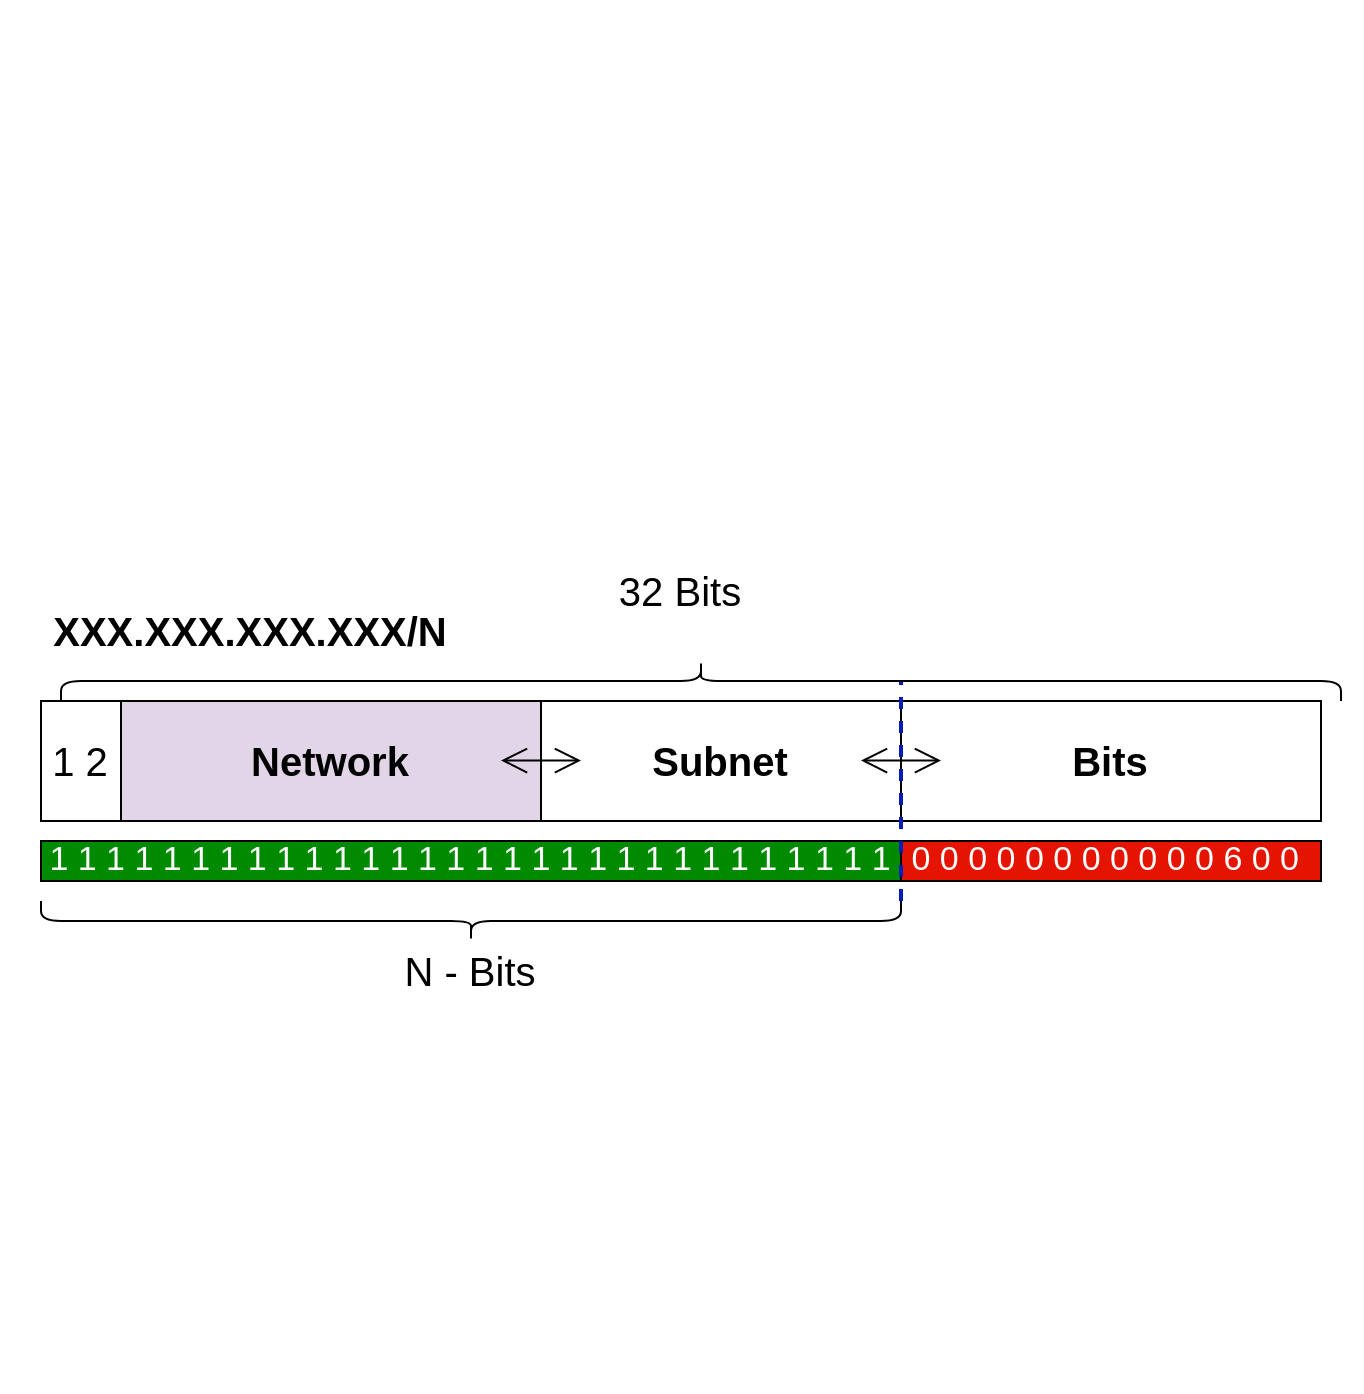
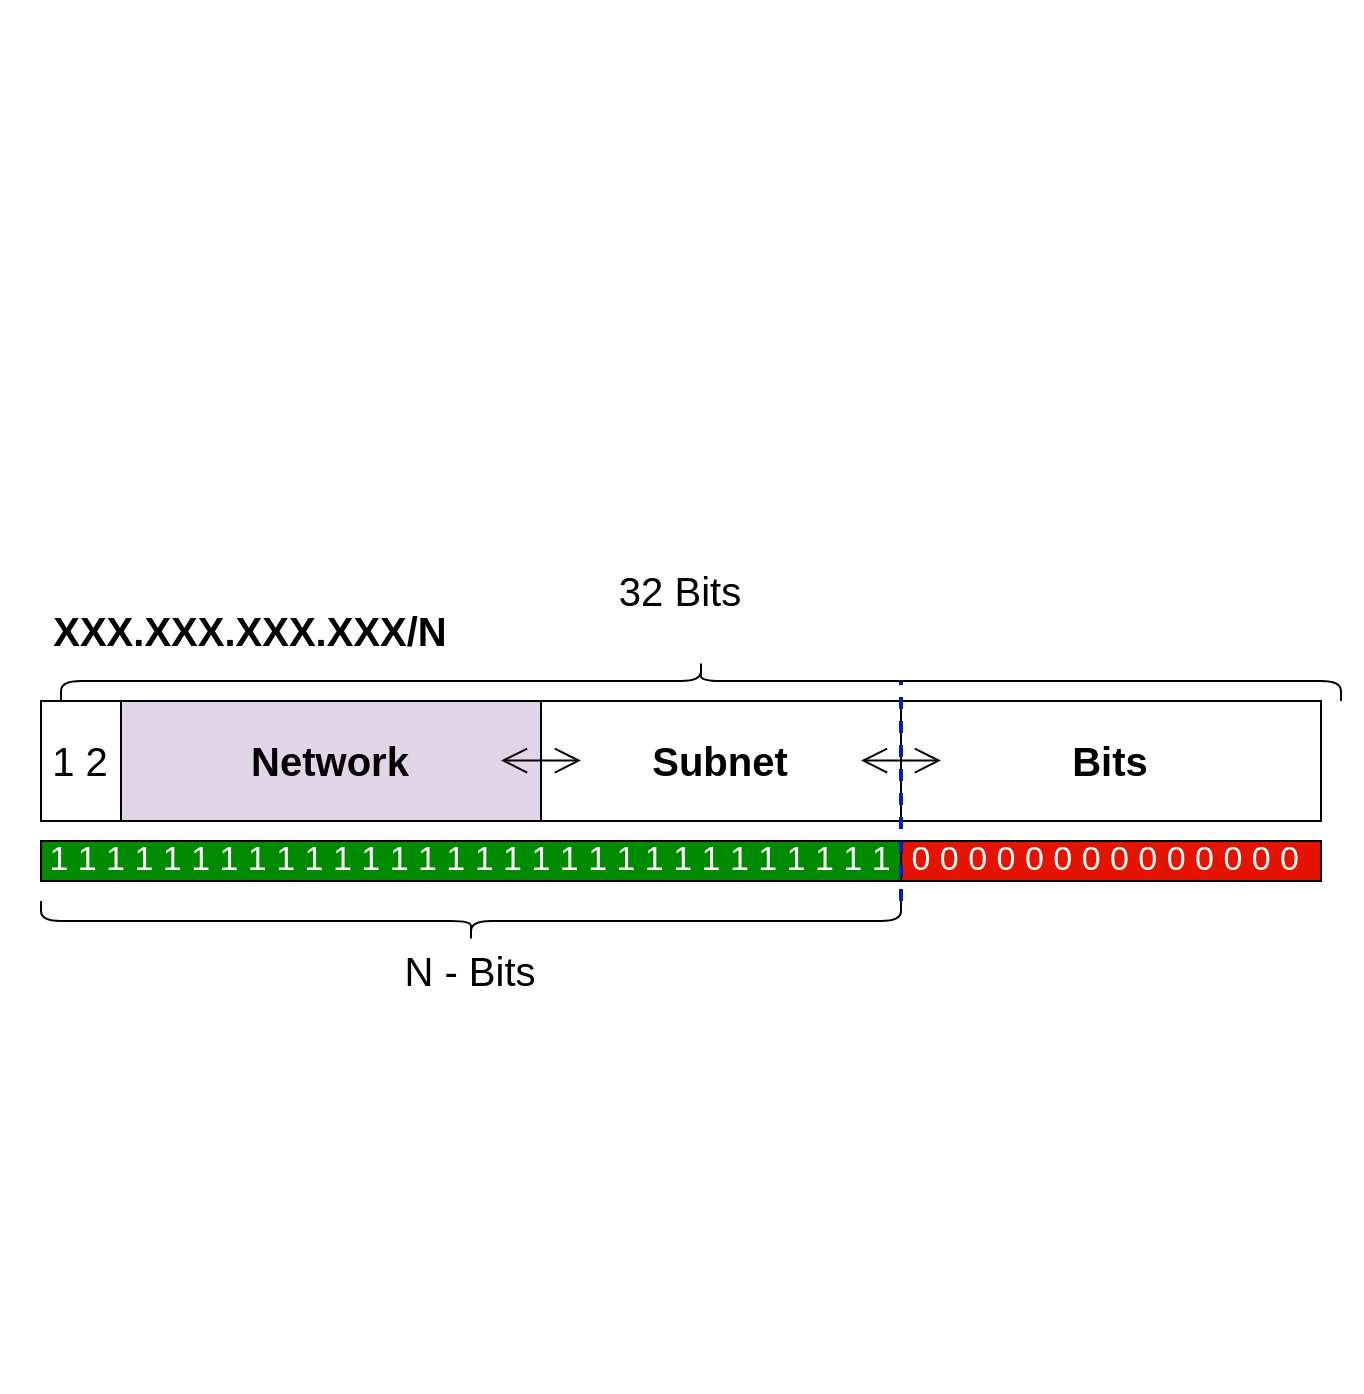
  <mxCell id="0" />
  <mxCell id="1" parent="0" />
  <mxCell id="2" value="" style="shape=curlyBracket;whiteSpace=wrap;html=1;rounded=1;flipH=1;fontSize=40;strokeColor=#000000;rotation=90;" vertex="1" parent="1"><mxGeometry x="225" y="245" width="20" height="430" as="geometry" /></mxCell>
  <mxCell id="3" value="32 Bits" style="text;html=1;strokeColor=none;fillColor=none;align=center;verticalAlign=middle;whiteSpace=wrap;rounded=0;fontSize=20;" vertex="1" parent="1"><mxGeometry x="300" y="280" width="80" height="30" as="geometry" /></mxCell>
  <mxCell id="4" value="1 2" style="rounded=0;whiteSpace=wrap;html=1;fontSize=20;strokeColor=#000000;" vertex="1" parent="1"><mxGeometry x="20" y="350" width="40" height="60" as="geometry" /></mxCell>
  <mxCell id="5" value="&lt;b&gt;Network&lt;/b&gt;" style="rounded=0;whiteSpace=wrap;html=1;fontSize=20;strokeColor=#000000;fillColor=#e1d5e7;" vertex="1" parent="1"><mxGeometry x="60" y="350" width="210" height="60" as="geometry" /></mxCell>
  <mxCell id="6" value="&lt;b&gt;Bits&lt;/b&gt;" style="rounded=0;whiteSpace=wrap;html=1;fontSize=20;strokeColor=#000000;" vertex="1" parent="1"><mxGeometry x="450" y="350" width="210" height="60" as="geometry" /></mxCell>
  <mxCell id="7" value="&lt;b&gt;Subnet&lt;/b&gt;" style="rounded=0;whiteSpace=wrap;html=1;fontSize=20;strokeColor=#000000;" vertex="1" parent="1"><mxGeometry x="270" y="350" width="180" height="60" as="geometry" /></mxCell>
  <mxCell id="8" value="1 1 1 1 1 1 1 1 1 1 1 1 1 1 1 1 1 1 1 1 1 1 1 1 1 1 1 1 1 1" style="rounded=0;whiteSpace=wrap;html=1;fontSize=17;strokeColor=#000000;fontStyle=0;align=center;fillColor=#008a00;fontColor=#ffffff;" vertex="1" parent="1"><mxGeometry x="20" y="420" width="430" height="20" as="geometry" /></mxCell>
- <mxCell id="9" value="0 0 0 0 0 0 0 0 0 0 0 6 0 0&amp;nbsp;" style="rounded=0;whiteSpace=wrap;html=1;fontSize=17;strokeColor=#000000;fontStyle=0;align=center;fillColor=#e51400;fontColor=#ffffff;" vertex="1" parent="1"><mxGeometry x="450" y="420" width="210" height="20" as="geometry" /></mxCell>
+ <mxCell id="9" value="0 0 0 0 0 0 0 0 0 0 0 0 0 0&amp;nbsp;" style="rounded=0;whiteSpace=wrap;html=1;fontSize=17;strokeColor=#000000;fontStyle=0;align=center;fillColor=#e51400;fontColor=#ffffff;" vertex="1" parent="1"><mxGeometry x="450" y="420" width="210" height="20" as="geometry" /></mxCell>
  <mxCell id="10" value="" style="endArrow=open;html=1;fontSize=17;endFill=0;endSize=11;" edge="1" parent="1"><mxGeometry width="50" height="50" relative="1" as="geometry"><mxPoint x="450" y="379.76" as="sourcePoint" /><mxPoint x="470" y="379.76" as="targetPoint" /></mxGeometry></mxCell>
  <mxCell id="11" value="" style="endArrow=open;html=1;fontSize=17;endFill=0;endSize=11;" edge="1" parent="1"><mxGeometry width="50" height="50" relative="1" as="geometry"><mxPoint x="270" y="379.76" as="sourcePoint" /><mxPoint x="290" y="379.76" as="targetPoint" /></mxGeometry></mxCell>
  <mxCell id="12" value="" style="endArrow=open;html=1;fontSize=17;endFill=0;endSize=11;" edge="1" parent="1"><mxGeometry width="50" height="50" relative="1" as="geometry"><mxPoint x="450" y="379.76" as="sourcePoint" /><mxPoint x="430" y="379.76" as="targetPoint" /></mxGeometry></mxCell>
  <mxCell id="13" value="" style="endArrow=open;html=1;fontSize=17;endFill=0;endSize=11;" edge="1" parent="1"><mxGeometry width="50" height="50" relative="1" as="geometry"><mxPoint x="270" y="379.76" as="sourcePoint" /><mxPoint x="250" y="379.76" as="targetPoint" /></mxGeometry></mxCell>
  <mxCell id="14" value="" style="endArrow=none;dashed=1;html=1;strokeWidth=2;fontSize=17;endSize=11;fillColor=#0050ef;strokeColor=#001DBC;" edge="1" parent="1"><mxGeometry width="50" height="50" relative="1" as="geometry"><mxPoint x="450" y="450" as="sourcePoint" /><mxPoint x="450" y="340" as="targetPoint" /></mxGeometry></mxCell>
  <mxCell id="15" value="" style="shape=curlyBracket;whiteSpace=wrap;html=1;rounded=1;flipH=1;fontSize=40;strokeColor=#000000;rotation=-90;" vertex="1" parent="1"><mxGeometry x="340" y="20" width="20" height="640" as="geometry" /></mxCell>
  <mxCell id="16" value="N - Bits" style="text;html=1;strokeColor=none;fillColor=none;align=center;verticalAlign=middle;whiteSpace=wrap;rounded=0;fontSize=20;" vertex="1" parent="1"><mxGeometry x="195" y="470" width="80" height="30" as="geometry" /></mxCell>
  <mxCell id="17" value="XXX.XXX.XXX.XXX/N" style="text;html=1;strokeColor=none;fillColor=none;align=center;verticalAlign=middle;whiteSpace=wrap;rounded=0;fontSize=20;fontStyle=1" vertex="1" parent="1"><mxGeometry x="20" y="300" width="210" height="30" as="geometry" /></mxCell>
